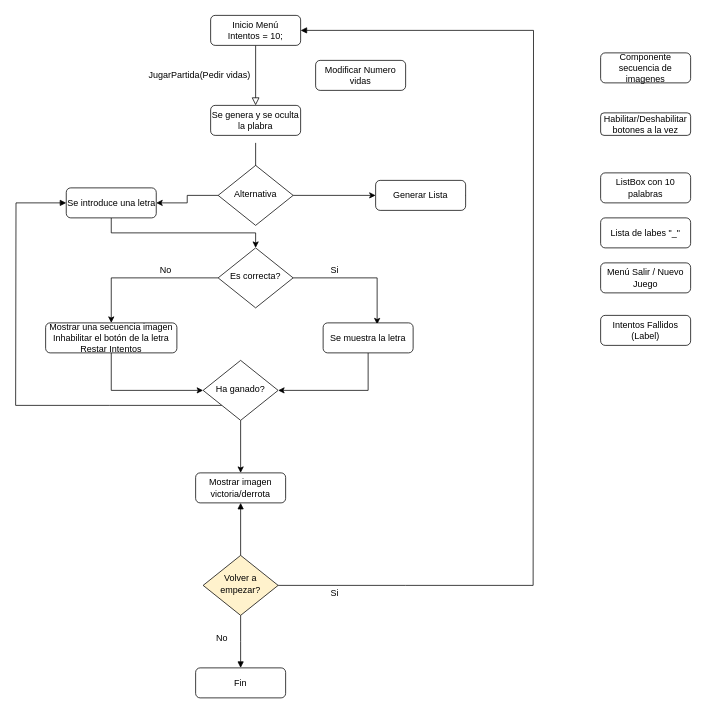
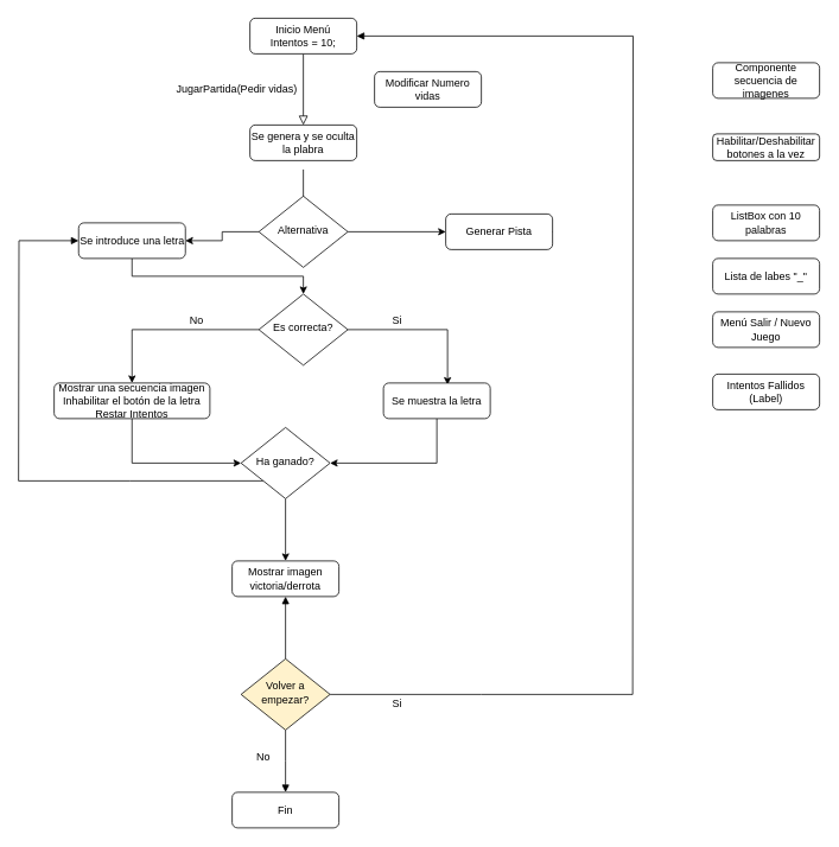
  <mxCell id="0" />
  <mxCell id="1" parent="0" />
  <mxCell id="2" value="" style="rounded=0;html=1;jettySize=auto;orthogonalLoop=1;fontSize=11;endArrow=block;endFill=0;endSize=8;strokeWidth=1;shadow=0;labelBackgroundColor=none;edgeStyle=orthogonalEdgeStyle;entryX=0.5;entryY=0;entryDx=0;entryDy=0;" edge="1" parent="1" source="4" target="10"><mxGeometry relative="1" as="geometry"><mxPoint x="340" y="110" as="targetPoint" /></mxGeometry></mxCell>
  <mxCell id="3" style="edgeStyle=orthogonalEdgeStyle;rounded=0;orthogonalLoop=1;jettySize=auto;html=1;exitX=1;exitY=0.5;exitDx=0;exitDy=0;startArrow=block;startFill=1;endArrow=none;endFill=0;" edge="1" parent="1" source="4"><mxGeometry relative="1" as="geometry"><mxPoint x="710" y="780" as="targetPoint" /></mxGeometry></mxCell>
  <mxCell id="4" value="Inicio Menú&lt;br&gt;Intentos = 10;" style="rounded=1;whiteSpace=wrap;html=1;fontSize=12;glass=0;strokeWidth=1;shadow=0;" vertex="1" parent="1"><mxGeometry x="280" y="20" width="120" height="40" as="geometry" /></mxCell>
  <mxCell id="5" style="edgeStyle=orthogonalEdgeStyle;rounded=0;orthogonalLoop=1;jettySize=auto;html=1;exitX=0.5;exitY=1;exitDx=0;exitDy=0;endArrow=none;endFill=0;" edge="1" parent="1"><mxGeometry relative="1" as="geometry"><mxPoint x="340" y="190" as="sourcePoint" /><mxPoint x="340" y="250" as="targetPoint" /></mxGeometry></mxCell>
  <mxCell id="6" value="JugarPartida(Pedir vidas)" style="text;html=1;align=center;verticalAlign=middle;resizable=0;points=[];autosize=1;strokeColor=none;fillColor=none;" vertex="1" parent="1"><mxGeometry x="190" y="90" width="150" height="20" as="geometry" /></mxCell>
  <mxCell id="7" style="edgeStyle=orthogonalEdgeStyle;rounded=0;orthogonalLoop=1;jettySize=auto;html=1;exitX=0;exitY=0.5;exitDx=0;exitDy=0;entryX=0.5;entryY=0;entryDx=0;entryDy=0;" edge="1" parent="1" source="9" target="15"><mxGeometry relative="1" as="geometry" /></mxCell>
  <mxCell id="8" style="edgeStyle=orthogonalEdgeStyle;rounded=0;orthogonalLoop=1;jettySize=auto;html=1;exitX=1;exitY=0.5;exitDx=0;exitDy=0;entryX=0.6;entryY=0.05;entryDx=0;entryDy=0;entryPerimeter=0;" edge="1" parent="1" source="9" target="17"><mxGeometry relative="1" as="geometry" /></mxCell>
  <mxCell id="9" value="Es correcta?" style="rhombus;whiteSpace=wrap;html=1;shadow=0;fontFamily=Helvetica;fontSize=12;align=center;strokeWidth=1;spacing=6;spacingTop=-4;" vertex="1" parent="1"><mxGeometry x="290" y="330" width="100" height="80" as="geometry" /></mxCell>
  <mxCell id="10" value="Se genera y se oculta la plabra" style="rounded=1;whiteSpace=wrap;html=1;fontSize=12;glass=0;strokeWidth=1;shadow=0;" vertex="1" parent="1"><mxGeometry x="280" y="140" width="120" height="40" as="geometry" /></mxCell>
  <mxCell id="11" style="edgeStyle=orthogonalEdgeStyle;rounded=0;orthogonalLoop=1;jettySize=auto;html=1;exitX=0.5;exitY=1;exitDx=0;exitDy=0;entryX=0.5;entryY=0;entryDx=0;entryDy=0;" edge="1" parent="1" source="13" target="9"><mxGeometry relative="1" as="geometry" /></mxCell>
  <mxCell id="12" style="edgeStyle=orthogonalEdgeStyle;rounded=0;orthogonalLoop=1;jettySize=auto;html=1;exitX=0;exitY=0.5;exitDx=0;exitDy=0;endArrow=none;endFill=0;startArrow=block;startFill=1;" edge="1" parent="1" source="13"><mxGeometry relative="1" as="geometry"><mxPoint x="20" y="540" as="targetPoint" /></mxGeometry></mxCell>
  <mxCell id="13" value="Se introduce una letra" style="rounded=1;whiteSpace=wrap;html=1;fontSize=12;glass=0;strokeWidth=1;shadow=0;" vertex="1" parent="1"><mxGeometry x="87.5" y="250" width="120" height="40" as="geometry" /></mxCell>
  <mxCell id="14" style="edgeStyle=orthogonalEdgeStyle;rounded=0;orthogonalLoop=1;jettySize=auto;html=1;exitX=0.5;exitY=1;exitDx=0;exitDy=0;entryX=0;entryY=0.5;entryDx=0;entryDy=0;" edge="1" parent="1" source="15" target="29"><mxGeometry relative="1" as="geometry" /></mxCell>
  <mxCell id="15" value="Mostrar una secuencia imagen&lt;br&gt;Inhabilitar el botón de la letra&lt;br&gt;Restar Intentos" style="rounded=1;whiteSpace=wrap;html=1;fontSize=12;glass=0;strokeWidth=1;shadow=0;" vertex="1" parent="1"><mxGeometry x="60" y="430" width="175" height="40" as="geometry" /></mxCell>
  <mxCell id="16" style="edgeStyle=orthogonalEdgeStyle;rounded=0;orthogonalLoop=1;jettySize=auto;html=1;exitX=0.5;exitY=1;exitDx=0;exitDy=0;entryX=1;entryY=0.5;entryDx=0;entryDy=0;" edge="1" parent="1" source="17" target="29"><mxGeometry relative="1" as="geometry" /></mxCell>
  <mxCell id="17" value="Se muestra la letra" style="rounded=1;whiteSpace=wrap;html=1;fontSize=12;glass=0;strokeWidth=1;shadow=0;" vertex="1" parent="1"><mxGeometry x="430" y="430" width="120" height="40" as="geometry" /></mxCell>
  <mxCell id="18" value="Si" style="text;html=1;align=center;verticalAlign=middle;resizable=0;points=[];autosize=1;strokeColor=none;fillColor=none;" vertex="1" parent="1"><mxGeometry x="430" y="350" width="30" height="20" as="geometry" /></mxCell>
  <mxCell id="19" value="No" style="text;html=1;align=center;verticalAlign=middle;resizable=0;points=[];autosize=1;strokeColor=none;fillColor=none;" vertex="1" parent="1"><mxGeometry x="205" y="350" width="30" height="20" as="geometry" /></mxCell>
  <mxCell id="20" value="Habilitar/Deshabilitar botones a la vez" style="rounded=1;whiteSpace=wrap;html=1;fontSize=12;glass=0;strokeWidth=1;shadow=0;" vertex="1" parent="1"><mxGeometry x="800" y="150" width="120" height="30" as="geometry" /></mxCell>
  <mxCell id="21" value="Componente secuencia de imagenes" style="rounded=1;whiteSpace=wrap;html=1;fontSize=12;glass=0;strokeWidth=1;shadow=0;" vertex="1" parent="1"><mxGeometry x="800" y="70" width="120" height="40" as="geometry" /></mxCell>
  <mxCell id="22" value="Modificar Numero vidas" style="rounded=1;whiteSpace=wrap;html=1;fontSize=12;glass=0;strokeWidth=1;shadow=0;" vertex="1" parent="1"><mxGeometry x="420" y="80" width="120" height="40" as="geometry" /></mxCell>
  <mxCell id="23" value="ListBox con 10 palabras" style="rounded=1;whiteSpace=wrap;html=1;fontSize=12;glass=0;strokeWidth=1;shadow=0;" vertex="1" parent="1"><mxGeometry x="800" y="230" width="120" height="40" as="geometry" /></mxCell>
  <mxCell id="24" value="Lista de labes &quot;_&quot;" style="rounded=1;whiteSpace=wrap;html=1;fontSize=12;glass=0;strokeWidth=1;shadow=0;" vertex="1" parent="1"><mxGeometry x="800" y="290" width="120" height="40" as="geometry" /></mxCell>
  <mxCell id="25" style="edgeStyle=orthogonalEdgeStyle;rounded=0;orthogonalLoop=1;jettySize=auto;html=1;exitX=0.5;exitY=1;exitDx=0;exitDy=0;entryX=0.5;entryY=0;entryDx=0;entryDy=0;startArrow=block;startFill=1;endArrow=none;endFill=0;" edge="1" parent="1" source="26" target="32"><mxGeometry relative="1" as="geometry" /></mxCell>
  <mxCell id="26" value="Mostrar imagen victoria/derrota" style="rounded=1;whiteSpace=wrap;html=1;fontSize=12;glass=0;strokeWidth=1;shadow=0;" vertex="1" parent="1"><mxGeometry x="260" y="630" width="120" height="40" as="geometry" /></mxCell>
  <mxCell id="27" style="edgeStyle=orthogonalEdgeStyle;rounded=0;orthogonalLoop=1;jettySize=auto;html=1;exitX=0.5;exitY=1;exitDx=0;exitDy=0;entryX=0.5;entryY=0;entryDx=0;entryDy=0;" edge="1" parent="1" source="29" target="26"><mxGeometry relative="1" as="geometry" /></mxCell>
  <mxCell id="28" style="edgeStyle=orthogonalEdgeStyle;rounded=0;orthogonalLoop=1;jettySize=auto;html=1;exitX=0;exitY=1;exitDx=0;exitDy=0;endArrow=none;endFill=0;" edge="1" parent="1" source="29"><mxGeometry relative="1" as="geometry"><mxPoint x="20" y="540" as="targetPoint" /></mxGeometry></mxCell>
  <mxCell id="29" value="Ha ganado?" style="rhombus;whiteSpace=wrap;html=1;shadow=0;fontFamily=Helvetica;fontSize=12;align=center;strokeWidth=1;spacing=6;spacingTop=-4;" vertex="1" parent="1"><mxGeometry x="270" y="480" width="100" height="80" as="geometry" /></mxCell>
  <mxCell id="30" style="edgeStyle=orthogonalEdgeStyle;rounded=0;orthogonalLoop=1;jettySize=auto;html=1;exitX=1;exitY=0.5;exitDx=0;exitDy=0;startArrow=none;startFill=0;endArrow=none;endFill=0;" edge="1" parent="1" source="32"><mxGeometry relative="1" as="geometry"><mxPoint x="710" y="780" as="targetPoint" /></mxGeometry></mxCell>
  <mxCell id="31" style="edgeStyle=orthogonalEdgeStyle;rounded=0;orthogonalLoop=1;jettySize=auto;html=1;exitX=0.5;exitY=1;exitDx=0;exitDy=0;startArrow=none;startFill=0;endArrow=block;endFill=1;" edge="1" parent="1" source="32"><mxGeometry relative="1" as="geometry"><mxPoint x="320" y="890" as="targetPoint" /></mxGeometry></mxCell>
  <mxCell id="32" value="Volver a empezar?" style="rhombus;whiteSpace=wrap;html=1;shadow=0;fontFamily=Helvetica;fontSize=12;align=center;strokeWidth=1;spacing=6;spacingTop=-4;fillColor=#fff2cc;" vertex="1" parent="1"><mxGeometry x="270" y="740" width="100" height="80" as="geometry" /></mxCell>
  <mxCell id="33" value="Si" style="text;html=1;align=center;verticalAlign=middle;resizable=0;points=[];autosize=1;strokeColor=none;fillColor=none;" vertex="1" parent="1"><mxGeometry x="430" y="780" width="30" height="20" as="geometry" /></mxCell>
  <mxCell id="34" value="Fin" style="rounded=1;whiteSpace=wrap;html=1;fontSize=12;glass=0;strokeWidth=1;shadow=0;" vertex="1" parent="1"><mxGeometry x="260" y="890" width="120" height="40" as="geometry" /></mxCell>
  <mxCell id="35" value="No" style="text;html=1;align=center;verticalAlign=middle;resizable=0;points=[];autosize=1;strokeColor=none;fillColor=none;" vertex="1" parent="1"><mxGeometry x="280" y="840" width="30" height="20" as="geometry" /></mxCell>
  <mxCell id="36" value="Menú Salir / Nuevo Juego" style="rounded=1;whiteSpace=wrap;html=1;fontSize=12;glass=0;strokeWidth=1;shadow=0;" vertex="1" parent="1"><mxGeometry x="800" y="350" width="120" height="40" as="geometry" /></mxCell>
  <mxCell id="37" value="Intentos Fallidos (Label)" style="rounded=1;whiteSpace=wrap;html=1;fontSize=12;glass=0;strokeWidth=1;shadow=0;" vertex="1" parent="1"><mxGeometry x="800" y="420" width="120" height="40" as="geometry" /></mxCell>
  <mxCell id="38" style="edgeStyle=orthogonalEdgeStyle;rounded=0;orthogonalLoop=1;jettySize=auto;html=1;exitX=1;exitY=0.5;exitDx=0;exitDy=0;startArrow=none;startFill=0;endArrow=none;endFill=0;" edge="1" parent="1" source="39"><mxGeometry relative="1" as="geometry"><mxPoint x="600" y="260" as="targetPoint" /></mxGeometry></mxCell>
- <mxCell id="39" value="Generar Lista" style="rounded=1;whiteSpace=wrap;html=1;fontSize=12;glass=0;strokeWidth=1;shadow=0;" vertex="1" parent="1"><mxGeometry x="500" y="240" width="120" height="40" as="geometry" /></mxCell>
+ <mxCell id="39" value="Generar Pista" style="rounded=1;whiteSpace=wrap;html=1;fontSize=12;glass=0;strokeWidth=1;shadow=0;" vertex="1" parent="1"><mxGeometry x="500" y="240" width="120" height="40" as="geometry" /></mxCell>
  <mxCell id="40" style="edgeStyle=orthogonalEdgeStyle;rounded=0;orthogonalLoop=1;jettySize=auto;html=1;exitX=1;exitY=0.5;exitDx=0;exitDy=0;entryX=0;entryY=0.5;entryDx=0;entryDy=0;startArrow=none;startFill=0;endArrow=classic;endFill=1;" edge="1" parent="1" source="42" target="39"><mxGeometry relative="1" as="geometry" /></mxCell>
  <mxCell id="41" style="edgeStyle=orthogonalEdgeStyle;rounded=0;orthogonalLoop=1;jettySize=auto;html=1;exitX=0;exitY=0.5;exitDx=0;exitDy=0;entryX=1;entryY=0.5;entryDx=0;entryDy=0;startArrow=none;startFill=0;endArrow=classic;endFill=1;" edge="1" parent="1" source="42" target="13"><mxGeometry relative="1" as="geometry" /></mxCell>
  <mxCell id="42" value="Alternativa" style="rhombus;whiteSpace=wrap;html=1;shadow=0;fontFamily=Helvetica;fontSize=12;align=center;strokeWidth=1;spacing=6;spacingTop=-4;" vertex="1" parent="1"><mxGeometry x="290" y="220" width="100" height="80" as="geometry" /></mxCell>
